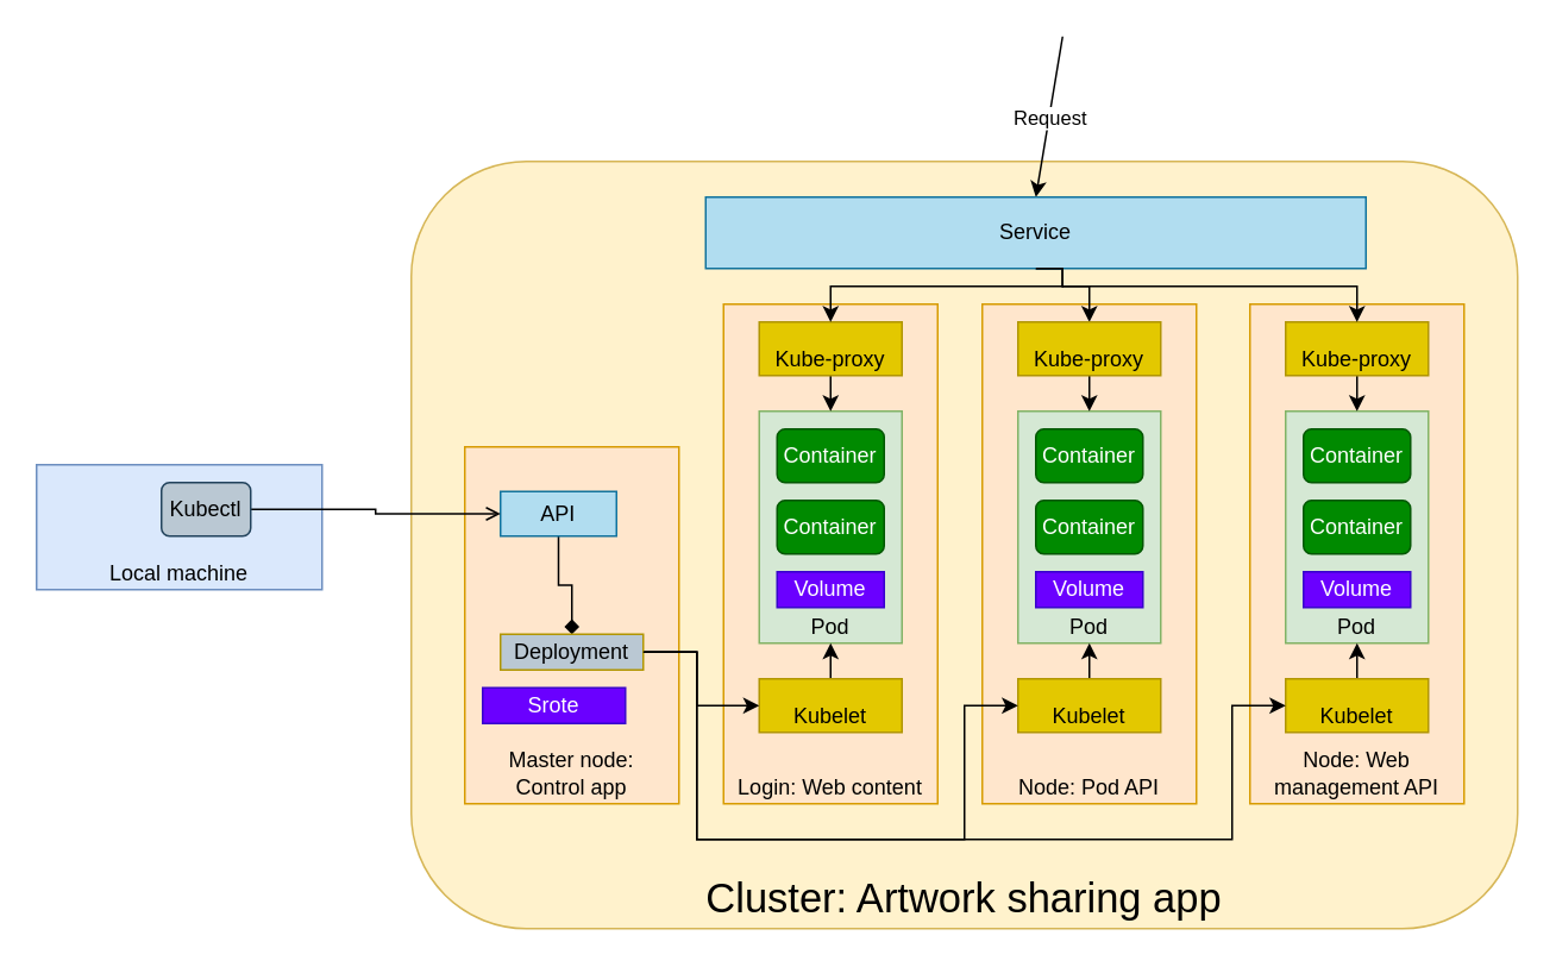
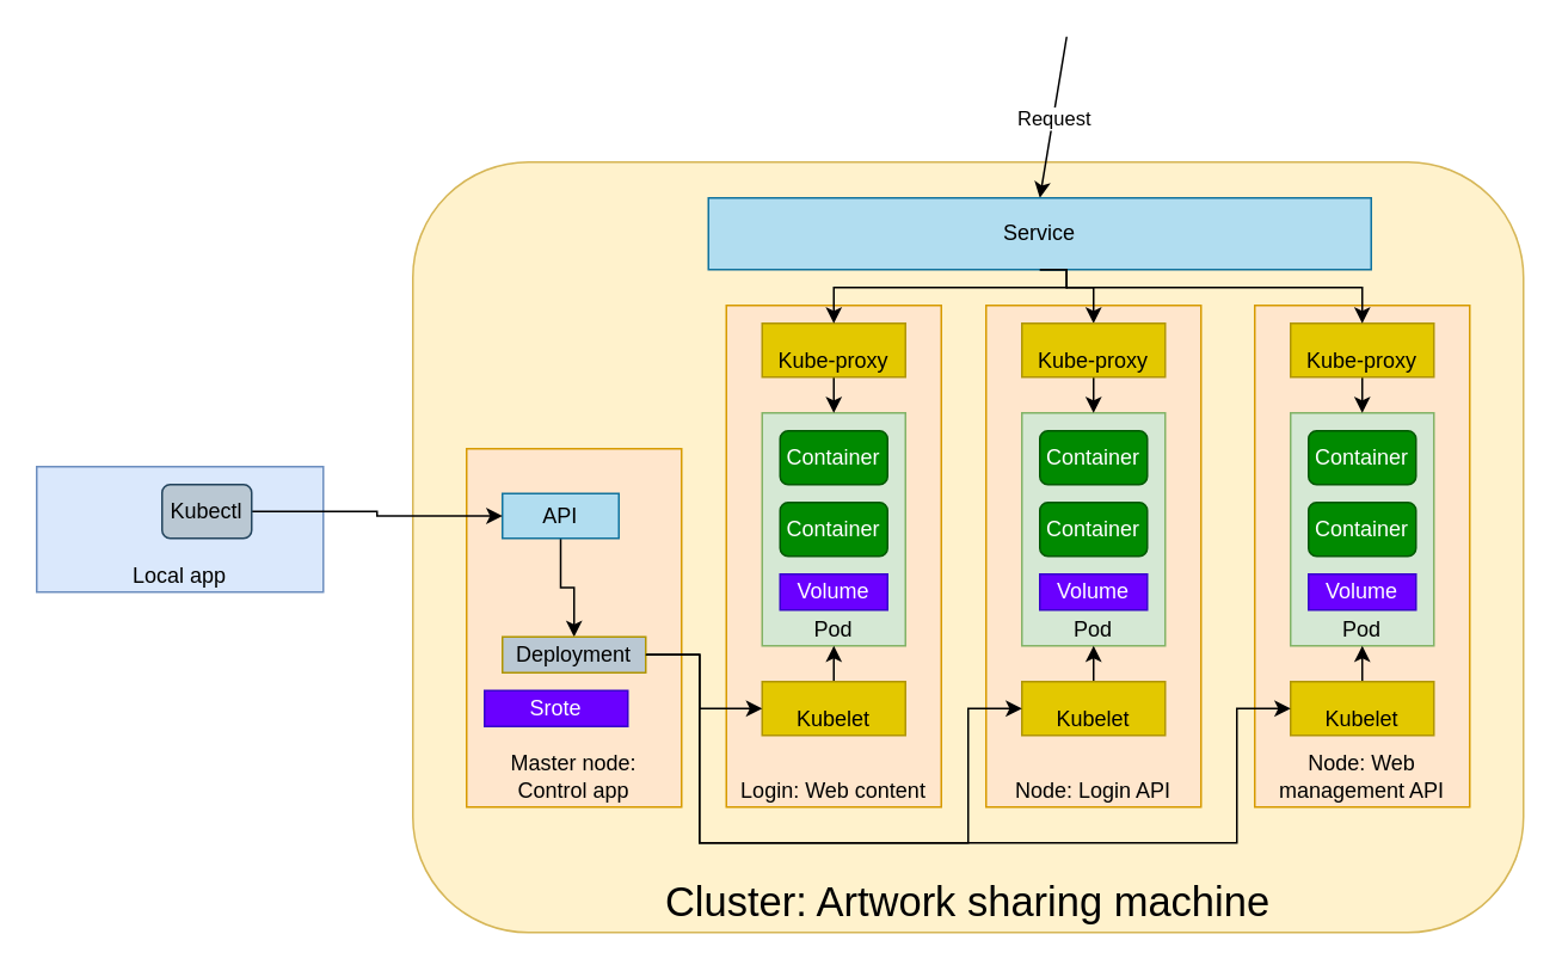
  <mxCell id="0" />
  <mxCell id="1" parent="0" />
- <mxCell id="2" value="Cluster: Artwork sharing app" style="rounded=1;whiteSpace=wrap;html=1;verticalAlign=bottom;fillColor=#fff2cc;strokeColor=#d6b656;fontSize=23;" vertex="1" parent="1"><mxGeometry x="230" y="90" width="620" height="430" as="geometry" /></mxCell>
+ <mxCell id="2" value="Cluster: Artwork sharing machine" style="rounded=1;whiteSpace=wrap;html=1;verticalAlign=bottom;fillColor=#fff2cc;strokeColor=#d6b656;fontSize=23;" vertex="1" parent="1"><mxGeometry x="230" y="90" width="620" height="430" as="geometry" /></mxCell>
  <mxCell id="3" value="Master node:&lt;br&gt;Control app" style="rounded=0;whiteSpace=wrap;html=1;verticalAlign=bottom;fillColor=#ffe6cc;strokeColor=#d79b00;" vertex="1" parent="1"><mxGeometry x="260" y="250" width="120" height="200" as="geometry" /></mxCell>
- <mxCell id="4" style="edgeStyle=orthogonalEdgeStyle;rounded=0;orthogonalLoop=1;jettySize=auto;html=1;exitX=0.5;exitY=1;exitDx=0;exitDy=0;entryX=0.5;entryY=0;entryDx=0;entryDy=0;endArrow=diamond;" edge="1" parent="1" source="5" target="32"><mxGeometry relative="1" as="geometry" /></mxCell>
+ <mxCell id="4" style="edgeStyle=orthogonalEdgeStyle;rounded=0;orthogonalLoop=1;jettySize=auto;html=1;exitX=0.5;exitY=1;exitDx=0;exitDy=0;entryX=0.5;entryY=0;entryDx=0;entryDy=0;" edge="1" parent="1" source="5" target="32"><mxGeometry relative="1" as="geometry" /></mxCell>
  <mxCell id="5" value="API" style="rounded=0;whiteSpace=wrap;html=1;verticalAlign=middle;fillColor=#b1ddf0;strokeColor=#10739e;" vertex="1" parent="1"><mxGeometry x="280" y="275" width="65" height="25" as="geometry" /></mxCell>
- <mxCell id="6" value="Local machine" style="rounded=0;whiteSpace=wrap;html=1;verticalAlign=bottom;fillColor=#dae8fc;strokeColor=#6c8ebf;" vertex="1" parent="1"><mxGeometry x="20" y="260" width="160" height="70" as="geometry" /></mxCell>
- <mxCell id="7" style="edgeStyle=orthogonalEdgeStyle;rounded=0;orthogonalLoop=1;jettySize=auto;html=1;exitX=1;exitY=0.5;exitDx=0;exitDy=0;entryX=0;entryY=0.5;entryDx=0;entryDy=0;endArrow=open;" edge="1" parent="1" source="8" target="5"><mxGeometry relative="1" as="geometry" /></mxCell>
+ <mxCell id="6" value="Local app" style="rounded=0;whiteSpace=wrap;html=1;verticalAlign=bottom;fillColor=#dae8fc;strokeColor=#6c8ebf;" vertex="1" parent="1"><mxGeometry x="20" y="260" width="160" height="70" as="geometry" /></mxCell>
+ <mxCell id="7" style="edgeStyle=orthogonalEdgeStyle;rounded=0;orthogonalLoop=1;jettySize=auto;html=1;exitX=1;exitY=0.5;exitDx=0;exitDy=0;entryX=0;entryY=0.5;entryDx=0;entryDy=0;" edge="1" parent="1" source="8" target="5"><mxGeometry relative="1" as="geometry" /></mxCell>
  <mxCell id="8" value="Kubectl" style="rounded=1;whiteSpace=wrap;html=1;fillColor=#bac8d3;strokeColor=#23445d;" vertex="1" parent="1"><mxGeometry x="90" y="270" width="50" height="30" as="geometry" /></mxCell>
  <mxCell id="9" value="" style="endArrow=classic;html=1;entryX=0.5;entryY=0;entryDx=0;entryDy=0;" edge="1" parent="1" target="26"><mxGeometry relative="1" as="geometry"><mxPoint x="595" y="20" as="sourcePoint" /><mxPoint x="300" y="150" as="targetPoint" /></mxGeometry></mxCell>
  <mxCell id="10" value="Request" style="edgeLabel;resizable=0;html=1;align=center;verticalAlign=middle;" connectable="0" vertex="1" parent="9"><mxGeometry relative="1" as="geometry" /></mxCell>
  <mxCell id="11" value="Login: Web content" style="rounded=0;whiteSpace=wrap;html=1;verticalAlign=bottom;fillColor=#ffe6cc;strokeColor=#d79b00;" vertex="1" parent="1"><mxGeometry x="405" y="170" width="120" height="280" as="geometry" /></mxCell>
  <mxCell id="12" value="Pod" style="rounded=0;whiteSpace=wrap;html=1;verticalAlign=bottom;fillColor=#d5e8d4;strokeColor=#82b366;" vertex="1" parent="1"><mxGeometry x="425" y="230" width="80" height="130" as="geometry" /></mxCell>
  <mxCell id="13" value="Container" style="rounded=1;whiteSpace=wrap;html=1;fillColor=#008a00;strokeColor=#005700;fontColor=#ffffff;" vertex="1" parent="1"><mxGeometry x="435" y="240" width="60" height="30" as="geometry" /></mxCell>
  <mxCell id="14" value="Container" style="rounded=1;whiteSpace=wrap;html=1;fillColor=#008a00;strokeColor=#005700;fontColor=#ffffff;" vertex="1" parent="1"><mxGeometry x="435" y="280" width="60" height="30" as="geometry" /></mxCell>
- <mxCell id="15" value="Node: Pod API" style="rounded=0;whiteSpace=wrap;html=1;verticalAlign=bottom;fillColor=#ffe6cc;strokeColor=#d79b00;" vertex="1" parent="1"><mxGeometry x="550" y="170" width="120" height="280" as="geometry" /></mxCell>
+ <mxCell id="15" value="Node: Login API" style="rounded=0;whiteSpace=wrap;html=1;verticalAlign=bottom;fillColor=#ffe6cc;strokeColor=#d79b00;" vertex="1" parent="1"><mxGeometry x="550" y="170" width="120" height="280" as="geometry" /></mxCell>
  <mxCell id="16" value="Pod" style="rounded=0;whiteSpace=wrap;html=1;verticalAlign=bottom;fillColor=#d5e8d4;strokeColor=#82b366;" vertex="1" parent="1"><mxGeometry x="570" y="230" width="80" height="130" as="geometry" /></mxCell>
  <mxCell id="17" value="Container" style="rounded=1;whiteSpace=wrap;html=1;fillColor=#008a00;strokeColor=#005700;fontColor=#ffffff;" vertex="1" parent="1"><mxGeometry x="580" y="240" width="60" height="30" as="geometry" /></mxCell>
  <mxCell id="18" value="Container" style="rounded=1;whiteSpace=wrap;html=1;fillColor=#008a00;strokeColor=#005700;fontColor=#ffffff;" vertex="1" parent="1"><mxGeometry x="580" y="280" width="60" height="30" as="geometry" /></mxCell>
  <mxCell id="19" style="edgeStyle=orthogonalEdgeStyle;rounded=0;orthogonalLoop=1;jettySize=auto;html=1;exitX=0.5;exitY=0;exitDx=0;exitDy=0;entryX=0.5;entryY=1;entryDx=0;entryDy=0;" edge="1" parent="1" source="20" target="12"><mxGeometry relative="1" as="geometry" /></mxCell>
  <mxCell id="20" value="Kubelet" style="rounded=0;whiteSpace=wrap;html=1;verticalAlign=bottom;fillColor=#e3c800;strokeColor=#B09500;fontColor=#000000;" vertex="1" parent="1"><mxGeometry x="425" y="380" width="80" height="30" as="geometry" /></mxCell>
  <mxCell id="21" style="edgeStyle=orthogonalEdgeStyle;rounded=0;orthogonalLoop=1;jettySize=auto;html=1;exitX=1;exitY=0.5;exitDx=0;exitDy=0;entryX=0;entryY=0.5;entryDx=0;entryDy=0;" edge="1" parent="1" source="32" target="20"><mxGeometry relative="1" as="geometry"><Array as="points"><mxPoint x="390" y="365" /><mxPoint x="390" y="395" /></Array></mxGeometry></mxCell>
  <mxCell id="22" style="edgeStyle=orthogonalEdgeStyle;rounded=0;orthogonalLoop=1;jettySize=auto;html=1;exitX=0.5;exitY=1;exitDx=0;exitDy=0;entryX=0.5;entryY=0;entryDx=0;entryDy=0;" edge="1" parent="1" source="23" target="12"><mxGeometry relative="1" as="geometry" /></mxCell>
  <mxCell id="23" value="Kube-proxy" style="rounded=0;whiteSpace=wrap;html=1;verticalAlign=bottom;fillColor=#e3c800;strokeColor=#B09500;fontColor=#000000;" vertex="1" parent="1"><mxGeometry x="425" y="180" width="80" height="30" as="geometry" /></mxCell>
  <mxCell id="24" style="edgeStyle=orthogonalEdgeStyle;rounded=0;orthogonalLoop=1;jettySize=auto;html=1;exitX=0.5;exitY=1;exitDx=0;exitDy=0;entryX=0.5;entryY=0;entryDx=0;entryDy=0;" edge="1" parent="1" source="26" target="23"><mxGeometry relative="1" as="geometry"><Array as="points"><mxPoint x="595" y="160" /><mxPoint x="465" y="160" /></Array></mxGeometry></mxCell>
  <mxCell id="25" style="edgeStyle=orthogonalEdgeStyle;rounded=0;orthogonalLoop=1;jettySize=auto;html=1;exitX=0.5;exitY=1;exitDx=0;exitDy=0;entryX=0.5;entryY=0;entryDx=0;entryDy=0;" edge="1" parent="1" source="26" target="31"><mxGeometry relative="1" as="geometry"><Array as="points"><mxPoint x="595" y="160" /><mxPoint x="610" y="160" /></Array></mxGeometry></mxCell>
  <mxCell id="26" value="Service" style="rounded=0;whiteSpace=wrap;html=1;verticalAlign=middle;fillColor=#b1ddf0;strokeColor=#10739e;" vertex="1" parent="1"><mxGeometry x="395" y="110" width="370" height="40" as="geometry" /></mxCell>
  <mxCell id="27" style="edgeStyle=orthogonalEdgeStyle;rounded=0;orthogonalLoop=1;jettySize=auto;html=1;exitX=0.5;exitY=0;exitDx=0;exitDy=0;entryX=0.5;entryY=1;entryDx=0;entryDy=0;" edge="1" parent="1" source="28" target="16"><mxGeometry relative="1" as="geometry" /></mxCell>
  <mxCell id="28" value="Kubelet" style="rounded=0;whiteSpace=wrap;html=1;verticalAlign=bottom;fillColor=#e3c800;strokeColor=#B09500;fontColor=#000000;" vertex="1" parent="1"><mxGeometry x="570" y="380" width="80" height="30" as="geometry" /></mxCell>
  <mxCell id="29" style="edgeStyle=orthogonalEdgeStyle;rounded=0;orthogonalLoop=1;jettySize=auto;html=1;exitX=1;exitY=0.5;exitDx=0;exitDy=0;entryX=0;entryY=0.5;entryDx=0;entryDy=0;" edge="1" parent="1" source="32" target="28"><mxGeometry relative="1" as="geometry"><Array as="points"><mxPoint x="390" y="365" /><mxPoint x="390" y="470" /><mxPoint x="540" y="470" /><mxPoint x="540" y="395" /></Array></mxGeometry></mxCell>
  <mxCell id="30" style="edgeStyle=orthogonalEdgeStyle;rounded=0;orthogonalLoop=1;jettySize=auto;html=1;exitX=0.5;exitY=1;exitDx=0;exitDy=0;entryX=0.5;entryY=0;entryDx=0;entryDy=0;" edge="1" parent="1" source="31" target="16"><mxGeometry relative="1" as="geometry" /></mxCell>
  <mxCell id="31" value="Kube-proxy" style="rounded=0;whiteSpace=wrap;html=1;verticalAlign=bottom;fillColor=#e3c800;strokeColor=#B09500;fontColor=#000000;" vertex="1" parent="1"><mxGeometry x="570" y="180" width="80" height="30" as="geometry" /></mxCell>
  <mxCell id="32" value="Deployment" style="rounded=0;whiteSpace=wrap;html=1;verticalAlign=middle;fillColor=#bac8d3;strokeColor=#B09500;fontColor=#000000;" vertex="1" parent="1"><mxGeometry x="280" y="355" width="80" height="20" as="geometry" /></mxCell>
  <mxCell id="33" value="Node: Web management API" style="rounded=0;whiteSpace=wrap;html=1;verticalAlign=bottom;fillColor=#ffe6cc;strokeColor=#d79b00;" vertex="1" parent="1"><mxGeometry x="700" y="170" width="120" height="280" as="geometry" /></mxCell>
  <mxCell id="34" value="Pod" style="rounded=0;whiteSpace=wrap;html=1;verticalAlign=bottom;fillColor=#d5e8d4;strokeColor=#82b366;" vertex="1" parent="1"><mxGeometry x="720" y="230" width="80" height="130" as="geometry" /></mxCell>
  <mxCell id="35" value="Container" style="rounded=1;whiteSpace=wrap;html=1;fillColor=#008a00;strokeColor=#005700;fontColor=#ffffff;" vertex="1" parent="1"><mxGeometry x="730" y="240" width="60" height="30" as="geometry" /></mxCell>
  <mxCell id="36" value="Container" style="rounded=1;whiteSpace=wrap;html=1;fillColor=#008a00;strokeColor=#005700;fontColor=#ffffff;" vertex="1" parent="1"><mxGeometry x="730" y="280" width="60" height="30" as="geometry" /></mxCell>
  <mxCell id="37" style="edgeStyle=orthogonalEdgeStyle;rounded=0;orthogonalLoop=1;jettySize=auto;html=1;exitX=0.5;exitY=0;exitDx=0;exitDy=0;entryX=0.5;entryY=1;entryDx=0;entryDy=0;" edge="1" parent="1" source="38" target="34"><mxGeometry relative="1" as="geometry" /></mxCell>
  <mxCell id="38" value="Kubelet" style="rounded=0;whiteSpace=wrap;html=1;verticalAlign=bottom;fillColor=#e3c800;strokeColor=#B09500;fontColor=#000000;" vertex="1" parent="1"><mxGeometry x="720" y="380" width="80" height="30" as="geometry" /></mxCell>
  <mxCell id="39" style="edgeStyle=orthogonalEdgeStyle;rounded=0;orthogonalLoop=1;jettySize=auto;html=1;exitX=0.5;exitY=1;exitDx=0;exitDy=0;entryX=0.5;entryY=0;entryDx=0;entryDy=0;" edge="1" parent="1" source="40" target="34"><mxGeometry relative="1" as="geometry" /></mxCell>
  <mxCell id="40" value="Kube-proxy" style="rounded=0;whiteSpace=wrap;html=1;verticalAlign=bottom;fillColor=#e3c800;strokeColor=#B09500;fontColor=#000000;" vertex="1" parent="1"><mxGeometry x="720" y="180" width="80" height="30" as="geometry" /></mxCell>
  <mxCell id="41" style="edgeStyle=orthogonalEdgeStyle;rounded=0;orthogonalLoop=1;jettySize=auto;html=1;exitX=1;exitY=0.5;exitDx=0;exitDy=0;entryX=0;entryY=0.5;entryDx=0;entryDy=0;" edge="1" parent="1" source="32" target="38"><mxGeometry relative="1" as="geometry"><Array as="points"><mxPoint x="390" y="365" /><mxPoint x="390" y="470" /><mxPoint x="690" y="470" /><mxPoint x="690" y="395" /></Array></mxGeometry></mxCell>
  <mxCell id="42" value="Srote" style="rounded=0;whiteSpace=wrap;html=1;verticalAlign=middle;fillColor=#6a00ff;strokeColor=#3700CC;fontColor=#ffffff;" vertex="1" parent="1"><mxGeometry x="270" y="385" width="80" height="20" as="geometry" /></mxCell>
  <mxCell id="43" value="Volume" style="rounded=0;whiteSpace=wrap;html=1;verticalAlign=middle;fillColor=#6a00ff;strokeColor=#3700CC;fontColor=#ffffff;" vertex="1" parent="1"><mxGeometry x="435" y="320" width="60" height="20" as="geometry" /></mxCell>
  <mxCell id="44" value="Volume" style="rounded=0;whiteSpace=wrap;html=1;verticalAlign=middle;fillColor=#6a00ff;strokeColor=#3700CC;fontColor=#ffffff;" vertex="1" parent="1"><mxGeometry x="580" y="320" width="60" height="20" as="geometry" /></mxCell>
  <mxCell id="45" value="Volume" style="rounded=0;whiteSpace=wrap;html=1;verticalAlign=middle;fillColor=#6a00ff;strokeColor=#3700CC;fontColor=#ffffff;" vertex="1" parent="1"><mxGeometry x="730" y="320" width="60" height="20" as="geometry" /></mxCell>
  <mxCell id="46" style="edgeStyle=orthogonalEdgeStyle;rounded=0;orthogonalLoop=1;jettySize=auto;html=1;exitX=0.5;exitY=1;exitDx=0;exitDy=0;entryX=0.5;entryY=0;entryDx=0;entryDy=0;" edge="1" parent="1" source="26" target="40"><mxGeometry relative="1" as="geometry"><Array as="points"><mxPoint x="595" y="160" /><mxPoint x="760" y="160" /></Array></mxGeometry></mxCell>
